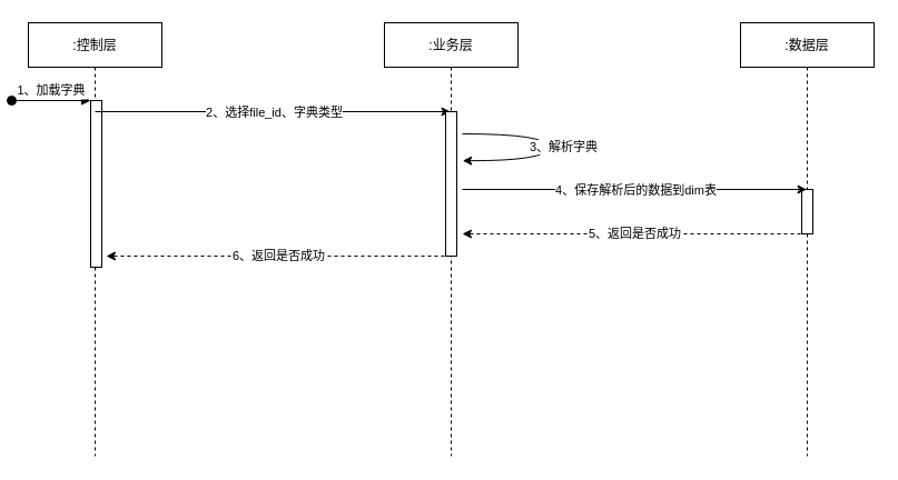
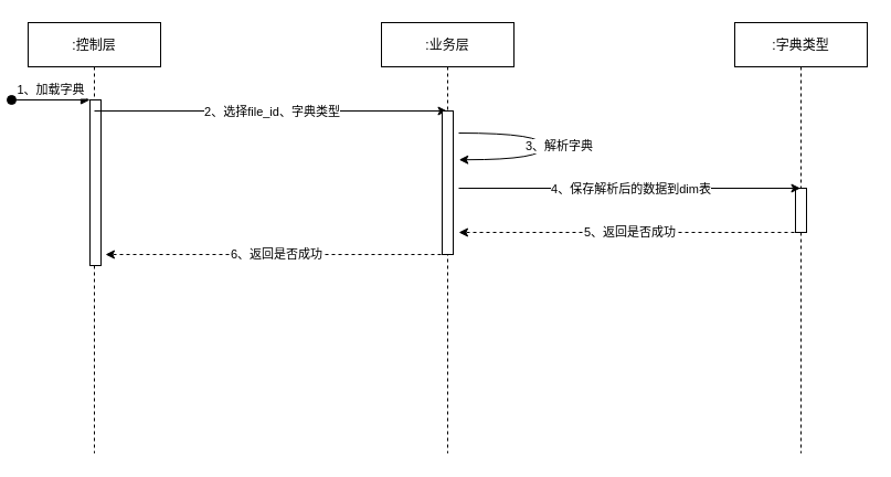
  <mxCell id="0" />
  <mxCell id="1" parent="0" />
  <mxCell id="2" value=":控制层" style="shape=umlLifeline;perimeter=lifelinePerimeter;container=1;collapsible=0;recursiveResize=0;rounded=0;shadow=0;strokeWidth=1;" parent="1" vertex="1"><mxGeometry x="20" y="20" width="120" height="390" as="geometry" /></mxCell>
  <mxCell id="3" value="" style="points=[];perimeter=orthogonalPerimeter;rounded=0;shadow=0;strokeWidth=1;" parent="2" vertex="1"><mxGeometry x="56" y="70" width="10" height="150" as="geometry" /></mxCell>
  <mxCell id="4" value="1、加载字典" style="verticalAlign=bottom;startArrow=oval;endArrow=block;startSize=8;shadow=0;strokeWidth=1;" parent="2" target="3" edge="1"><mxGeometry relative="1" as="geometry"><mxPoint x="-15" y="70" as="sourcePoint" /></mxGeometry></mxCell>
  <mxCell id="5" value="" style="endArrow=classic;html=1;" parent="2" target="7" edge="1"><mxGeometry relative="1" as="geometry"><mxPoint x="60" y="80" as="sourcePoint" /><mxPoint x="160" y="80" as="targetPoint" /></mxGeometry></mxCell>
  <mxCell id="6" value="2、选择file_id、字典类型" style="edgeLabel;resizable=0;html=1;align=center;verticalAlign=middle;" parent="5" connectable="0" vertex="1"><mxGeometry relative="1" as="geometry" /></mxCell>
  <mxCell id="7" value=":业务层" style="shape=umlLifeline;perimeter=lifelinePerimeter;container=1;collapsible=0;recursiveResize=0;rounded=0;shadow=0;strokeWidth=1;" parent="1" vertex="1"><mxGeometry x="340" y="20" width="120" height="390" as="geometry" /></mxCell>
  <mxCell id="8" value="" style="points=[];perimeter=orthogonalPerimeter;rounded=0;shadow=0;strokeWidth=1;" parent="7" vertex="1"><mxGeometry x="55" y="80" width="10" height="130" as="geometry" /></mxCell>
- <mxCell id="9" value=":数据层" style="shape=umlLifeline;perimeter=lifelinePerimeter;container=1;collapsible=0;recursiveResize=0;rounded=0;shadow=0;strokeWidth=1;" parent="1" vertex="1"><mxGeometry x="660" y="20" width="120" height="390" as="geometry" /></mxCell>
+ <mxCell id="9" value=":字典类型" style="shape=umlLifeline;perimeter=lifelinePerimeter;container=1;collapsible=0;recursiveResize=0;rounded=0;shadow=0;strokeWidth=1;" parent="1" vertex="1"><mxGeometry x="660" y="20" width="120" height="390" as="geometry" /></mxCell>
  <mxCell id="10" value="" style="points=[];perimeter=orthogonalPerimeter;rounded=0;shadow=0;strokeWidth=1;" parent="9" vertex="1"><mxGeometry x="55" y="150" width="10" height="40" as="geometry" /></mxCell>
  <mxCell id="11" value="6、返回是否成功" style="endArrow=classic;html=1;dashed=1;" parent="1" edge="1"><mxGeometry relative="1" as="geometry"><mxPoint x="400" y="230" as="sourcePoint" /><mxPoint x="90" y="230" as="targetPoint" /><Array as="points"><mxPoint x="260" y="230" /></Array></mxGeometry></mxCell>
  <mxCell id="12" value="" style="endArrow=classic;html=1;" parent="1" edge="1"><mxGeometry relative="1" as="geometry"><mxPoint x="410" y="170" as="sourcePoint" /><mxPoint x="719.5" y="170" as="targetPoint" /></mxGeometry></mxCell>
  <mxCell id="13" value="4、保存解析后的数据到dim表" style="edgeLabel;resizable=0;html=1;align=center;verticalAlign=middle;" parent="12" connectable="0" vertex="1"><mxGeometry relative="1" as="geometry" /></mxCell>
  <mxCell id="14" value="5、返回是否成功" style="endArrow=classic;html=1;dashed=1;" parent="1" edge="1"><mxGeometry relative="1" as="geometry"><mxPoint x="720" y="210" as="sourcePoint" /><mxPoint x="410" y="210" as="targetPoint" /></mxGeometry></mxCell>
  <mxCell id="15" value="" style="endArrow=classic;html=1;edgeStyle=orthogonalEdgeStyle;curved=1;entryX=0.527;entryY=0.414;entryDx=0;entryDy=0;entryPerimeter=0;" parent="1" edge="1"><mxGeometry relative="1" as="geometry"><mxPoint x="410" y="120" as="sourcePoint" /><mxPoint x="410.24" y="144.2" as="targetPoint" /><Array as="points"><mxPoint x="487" y="120" /><mxPoint x="487" y="144" /></Array></mxGeometry></mxCell>
  <mxCell id="16" value="3、解析字典" style="edgeLabel;resizable=0;html=1;align=center;verticalAlign=middle;" parent="15" connectable="0" vertex="1"><mxGeometry relative="1" as="geometry"><mxPoint x="13" y="-0.5" as="offset" /></mxGeometry></mxCell>
